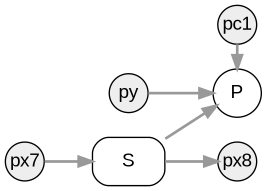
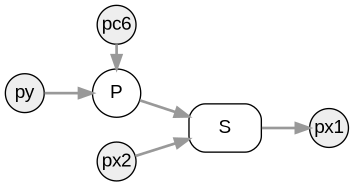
  digraph {
    rankdir=LR
    node [fillcolor="#EEEEEE" fixedsize=true fontname=Arial shape=circle style=filled]
    edge [color="#999999" fontname=Arial fontsize=11 penwidth=2 weight=1]
-   pc1 [width=0.4]
+   pc1 [width=0.4 label=pc6]
    P [style=rounded fillcolor="" fixedsize=""]
-   px1 [width=0.4 label=px8]
-   px2 [width=0.4 label=px7]
+   px1 [width=0.4]
+   px2 [width=0.4]
    py [width=0.4]
    S [shape=box style=rounded fillcolor="" fixedsize=""]
    subgraph sub_1 {
      rank=same
      pc1
      P
    }
    subgraph sub_2 {
      pc1
      px1
      px2
      py
    }
    subgraph sub_3 {
      P
      S
    }
    pc1 -> P
-   S -> P
+   P -> S
    px2 -> S
    py -> P
    S -> px1
  }
